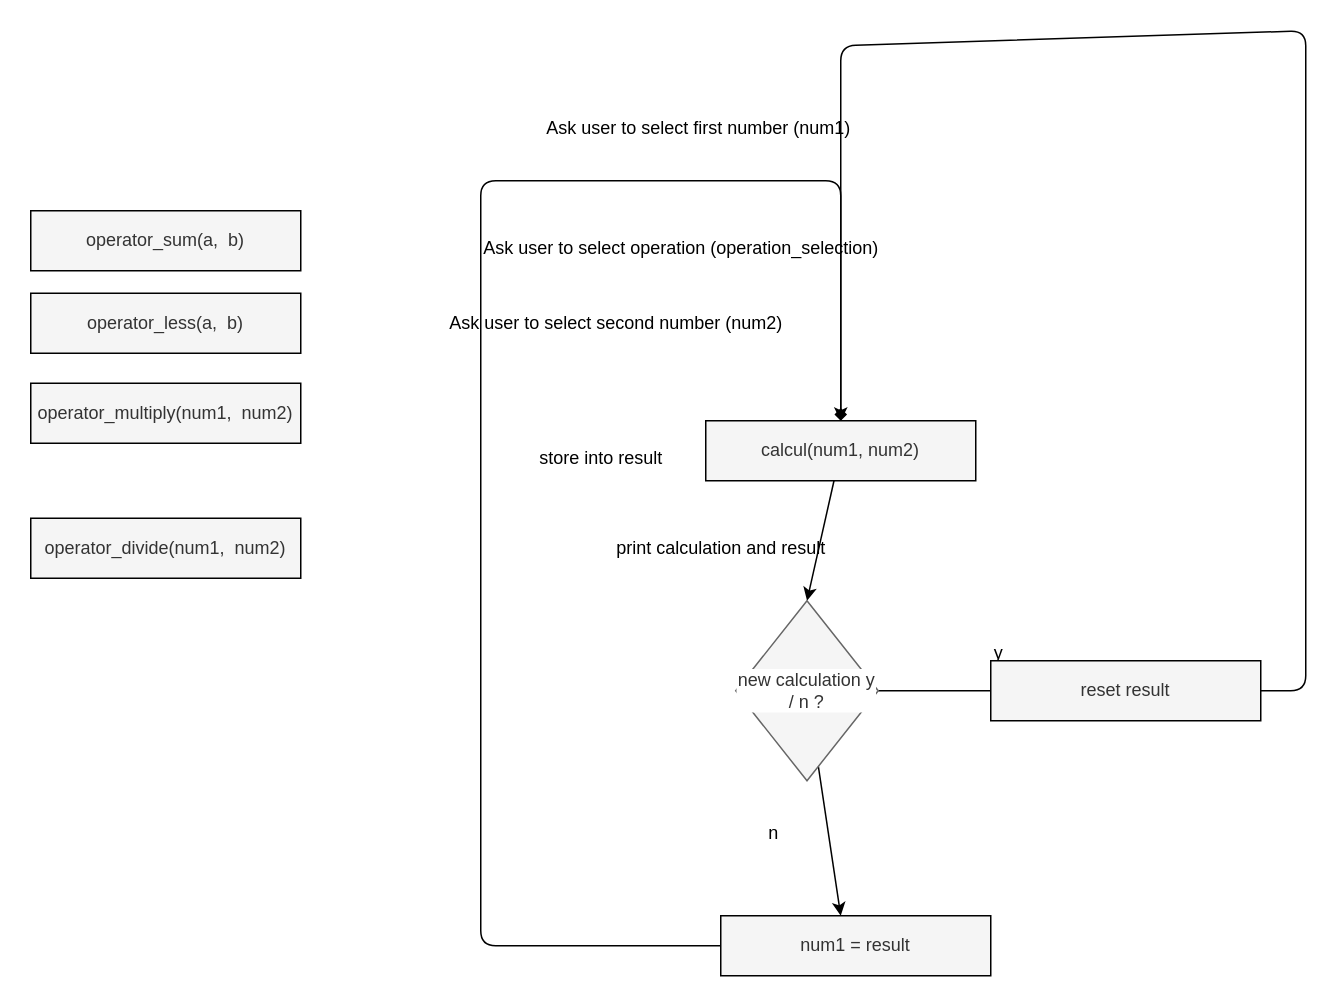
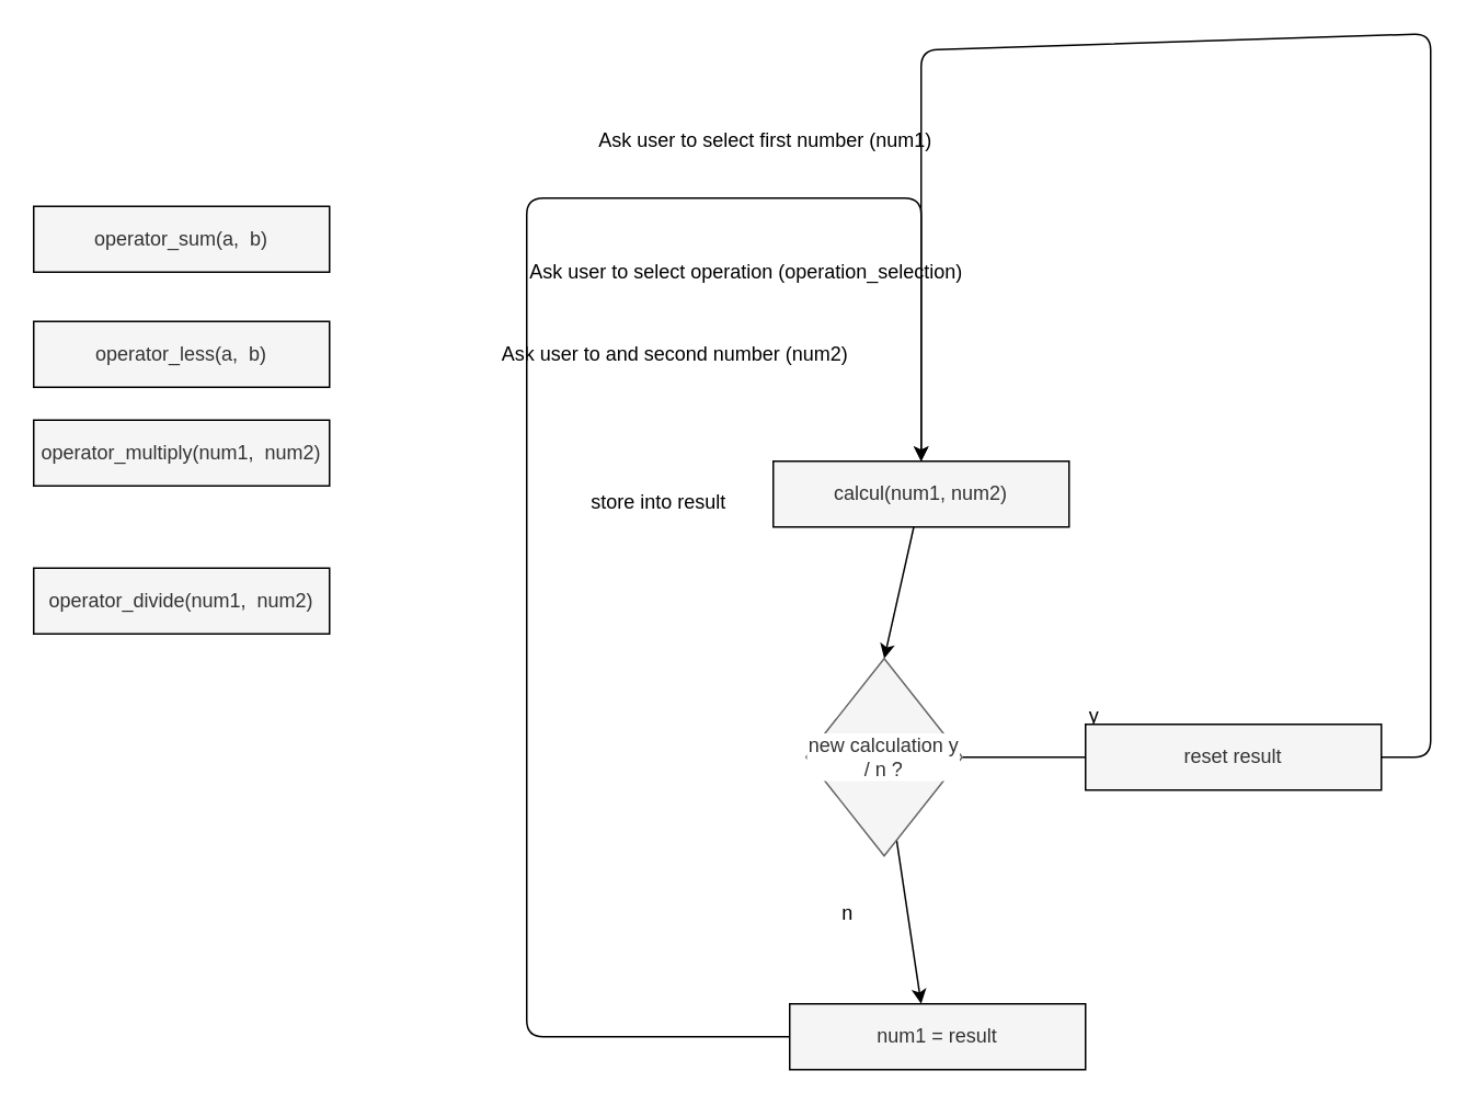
  <mxCell id="0" />
  <mxCell id="1" parent="0" />
  <mxCell id="2" value="&lt;font color=&quot;#000000&quot;&gt;Ask user to select first number (num1)&lt;/font&gt;" style="text;html=1;align=center;verticalAlign=middle;resizable=0;points=[];autosize=1;strokeColor=none;fillColor=none;" vertex="1" parent="1"><mxGeometry x="350" y="70" width="230" height="30" as="geometry" /></mxCell>
- <mxCell id="3" value="operator_sum(a,&amp;nbsp; b)" style="whiteSpace=wrap;html=1;fillColor=#f5f5f5;strokeColor=#000000;fontColor=#333333;" vertex="1" parent="1"><mxGeometry x="20" y="140" width="180" height="40" as="geometry" /></mxCell>
+ <mxCell id="3" value="operator_sum(a,&amp;nbsp; b)" style="whiteSpace=wrap;html=1;fillColor=#f5f5f5;strokeColor=#000000;fontColor=#333333;" vertex="1" parent="1"><mxGeometry x="20" y="125" width="180" height="40" as="geometry" /></mxCell>
  <mxCell id="4" value="operator_less(a,&amp;nbsp; b)" style="whiteSpace=wrap;html=1;fillColor=#f5f5f5;strokeColor=#000000;fontColor=#333333;" vertex="1" parent="1"><mxGeometry x="20" y="195" width="180" height="40" as="geometry" /></mxCell>
  <mxCell id="5" value="operator_multiply(num1,&amp;nbsp; num2)" style="whiteSpace=wrap;html=1;fillColor=#f5f5f5;strokeColor=#000000;fontColor=#333333;" vertex="1" parent="1"><mxGeometry x="20" y="255" width="180" height="40" as="geometry" /></mxCell>
  <mxCell id="6" value="operator_divide(num1,&amp;nbsp; num2)" style="whiteSpace=wrap;html=1;fillColor=#f5f5f5;strokeColor=#000000;fontColor=#333333;" vertex="1" parent="1"><mxGeometry x="20" y="345" width="180" height="40" as="geometry" /></mxCell>
  <mxCell id="7" value="&lt;font color=&quot;#000000&quot;&gt;Ask user to select operation (operation_selection)&amp;nbsp;&lt;/font&gt;" style="text;html=1;align=center;verticalAlign=middle;resizable=0;points=[];autosize=1;strokeColor=none;fillColor=none;" vertex="1" parent="1"><mxGeometry x="310" y="150" width="290" height="30" as="geometry" /></mxCell>
- <mxCell id="8" value="&lt;font color=&quot;#000000&quot;&gt;Ask user to select second number&amp;nbsp;&lt;/font&gt;&lt;span style=&quot;color: rgb(0, 0, 0);&quot;&gt;(num2)&lt;/span&gt;" style="text;html=1;align=center;verticalAlign=middle;resizable=0;points=[];autosize=1;strokeColor=none;fillColor=none;" vertex="1" parent="1"><mxGeometry x="285" y="200" width="250" height="30" as="geometry" /></mxCell>
+ <mxCell id="8" value="&lt;font color=&quot;#000000&quot;&gt;Ask user to and second number&amp;nbsp;&lt;/font&gt;&lt;span style=&quot;color: rgb(0, 0, 0);&quot;&gt;(num2)&lt;/span&gt;" style="text;html=1;align=center;verticalAlign=middle;resizable=0;points=[];autosize=1;strokeColor=none;fillColor=none;" vertex="1" parent="1"><mxGeometry x="285" y="200" width="250" height="30" as="geometry" /></mxCell>
  <mxCell id="9" style="edgeStyle=none;html=1;entryX=0.5;entryY=0;entryDx=0;entryDy=0;strokeColor=#000000;fontColor=#FFFFFF;" edge="1" parent="1" source="10" target="15"><mxGeometry relative="1" as="geometry" /></mxCell>
  <mxCell id="10" value="calcul(num1, num2)" style="whiteSpace=wrap;html=1;fillColor=#f5f5f5;strokeColor=#000000;fontColor=#333333;" vertex="1" parent="1"><mxGeometry x="470" y="280" width="180" height="40" as="geometry" /></mxCell>
  <mxCell id="11" value="&lt;font color=&quot;#000000&quot;&gt;store into result&lt;/font&gt;" style="text;html=1;align=center;verticalAlign=middle;resizable=0;points=[];autosize=1;strokeColor=none;fillColor=none;" vertex="1" parent="1"><mxGeometry x="345" y="290" width="110" height="30" as="geometry" /></mxCell>
- <mxCell id="12" value="&lt;font color=&quot;#000000&quot;&gt;print calculation and result&lt;/font&gt;" style="text;html=1;align=center;verticalAlign=middle;resizable=0;points=[];autosize=1;strokeColor=none;fillColor=none;" vertex="1" parent="1"><mxGeometry x="400" y="350" width="160" height="30" as="geometry" /></mxCell>
  <mxCell id="13" style="edgeStyle=none;html=1;entryX=0.5;entryY=0;entryDx=0;entryDy=0;strokeColor=#000000;fontColor=#FFFFFF;exitX=1;exitY=0.5;exitDx=0;exitDy=0;" edge="1" parent="1" source="15" target="10"><mxGeometry relative="1" as="geometry"><Array as="points"><mxPoint x="870" y="460" /><mxPoint x="870" y="240" /><mxPoint x="870" y="20" /><mxPoint x="560" y="30" /></Array></mxGeometry></mxCell>
  <mxCell id="14" style="edgeStyle=none;html=1;strokeColor=#000000;fontColor=#000000;" edge="1" parent="1" source="15"><mxGeometry relative="1" as="geometry"><mxPoint x="560" y="610" as="targetPoint" /></mxGeometry></mxCell>
  <mxCell id="15" value="new calculation y / n ?" style="rhombus;whiteSpace=wrap;html=1;labelBackgroundColor=#FFFFFF;strokeColor=#666666;fontColor=#333333;fillColor=#f5f5f5;" vertex="1" parent="1"><mxGeometry x="490" y="400" width="95" height="120" as="geometry" /></mxCell>
  <mxCell id="16" value="&lt;font color=&quot;#000000&quot;&gt;y&lt;/font&gt;" style="text;html=1;align=center;verticalAlign=middle;resizable=0;points=[];autosize=1;strokeColor=none;fillColor=none;fontColor=#FFFFFF;" vertex="1" parent="1"><mxGeometry x="650" y="420" width="30" height="30" as="geometry" /></mxCell>
  <mxCell id="17" value="&lt;font color=&quot;#000000&quot;&gt;n&lt;/font&gt;" style="text;html=1;align=center;verticalAlign=middle;resizable=0;points=[];autosize=1;strokeColor=none;fillColor=none;fontColor=#FFFFFF;" vertex="1" parent="1"><mxGeometry x="500" y="540" width="30" height="30" as="geometry" /></mxCell>
- <mxCell id="18" style="edgeStyle=none;html=1;entryX=0.5;entryY=0;entryDx=0;entryDy=0;strokeColor=#000000;fontColor=#000000;endArrow=diamond;" edge="1" parent="1" source="19" target="10"><mxGeometry relative="1" as="geometry"><Array as="points"><mxPoint x="320" y="630" /><mxPoint x="320" y="120" /><mxPoint x="560" y="120" /></Array></mxGeometry></mxCell>
+ <mxCell id="18" style="edgeStyle=none;html=1;entryX=0.5;entryY=0;entryDx=0;entryDy=0;strokeColor=#000000;fontColor=#000000;" edge="1" parent="1" source="19" target="10"><mxGeometry relative="1" as="geometry"><Array as="points"><mxPoint x="320" y="630" /><mxPoint x="320" y="120" /><mxPoint x="560" y="120" /></Array></mxGeometry></mxCell>
  <mxCell id="19" value="num1 = result" style="whiteSpace=wrap;html=1;fillColor=#f5f5f5;strokeColor=#000000;fontColor=#333333;" vertex="1" parent="1"><mxGeometry x="480" y="610" width="180" height="40" as="geometry" /></mxCell>
  <mxCell id="20" value="reset result" style="whiteSpace=wrap;html=1;fillColor=#f5f5f5;strokeColor=#000000;fontColor=#333333;" vertex="1" parent="1"><mxGeometry x="660" y="440" width="180" height="40" as="geometry" /></mxCell>
